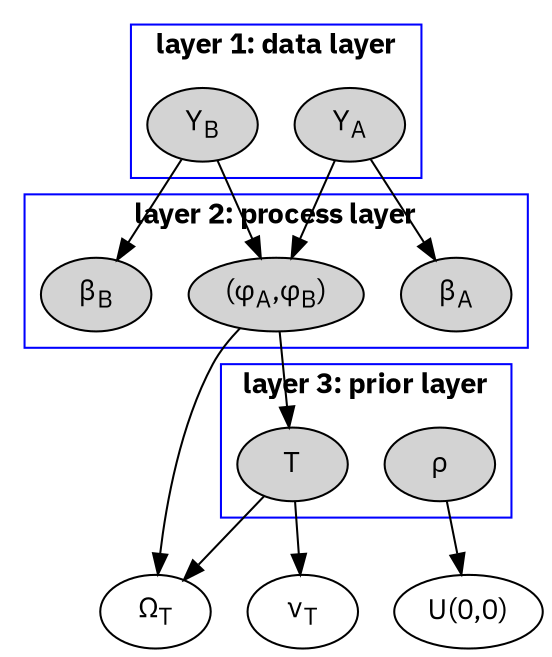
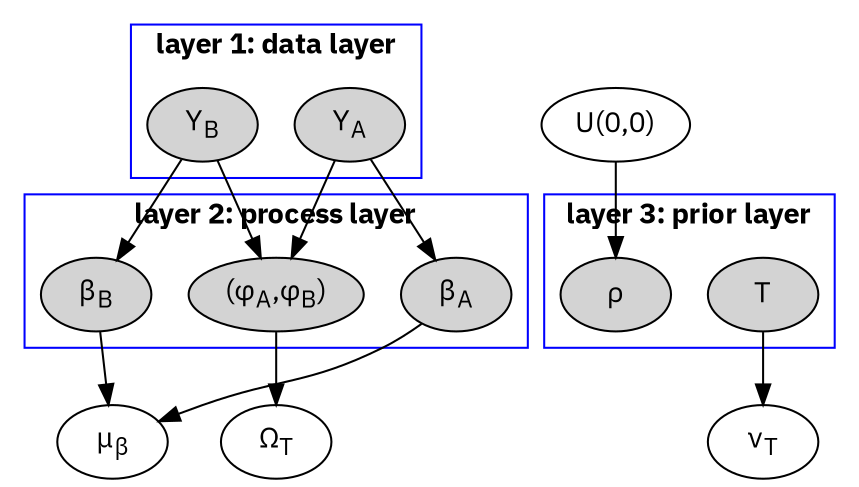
  digraph {
    fontname="IBM Plex Sans"
    node [fontname="IBM Plex Sans" style=filled]
    edge [fontname="IBM Plex Sans"]
    n1 [label=<&beta;<sub>A</sub>>]
    n2 [label=<&beta;<sub>B</sub>>]
    n3 [label=<&#40;&phi;<sub>A</sub>,&phi;<sub>B</sub>&#41;>]
    n4 [label=<Y<sub>A</sub>>]
    n5 [label=<Y<sub>B</sub>>]
    n6 [label=<T>]
    n7 [label=<&rho;>]
+   n8 [label=<&mu;<sub>&beta;</sub>> style=""]
    n9 [label=<&Omega;<sub>T</sub>> style=""]
    n10 [label=<&nu;<sub>T</sub>> style=""]
    n11 [label="U(0,0)" style=""]
    subgraph cluster_1 {
      color=blue
      label=<<b>layer 2: process layer</b>>
      n1
      n2
      n3
    }
    subgraph cluster_2 {
      color=blue
      label=<<b>layer 1: data layer</b>>
      n4
      n5
    }
    subgraph cluster_3 {
      color=blue
      label=<<b>layer 3: prior layer</b>>
      n6
      n7
    }
-   n3 -> n6
+   n1 -> n8
+   n2 -> n8
    n3 -> n9
    n4 -> n1
    n4 -> n3
    n5 -> n2
    n5 -> n3
-   n6 -> n9
    n6 -> n10
-   n7 -> n11
+   n11 -> n7
  }
